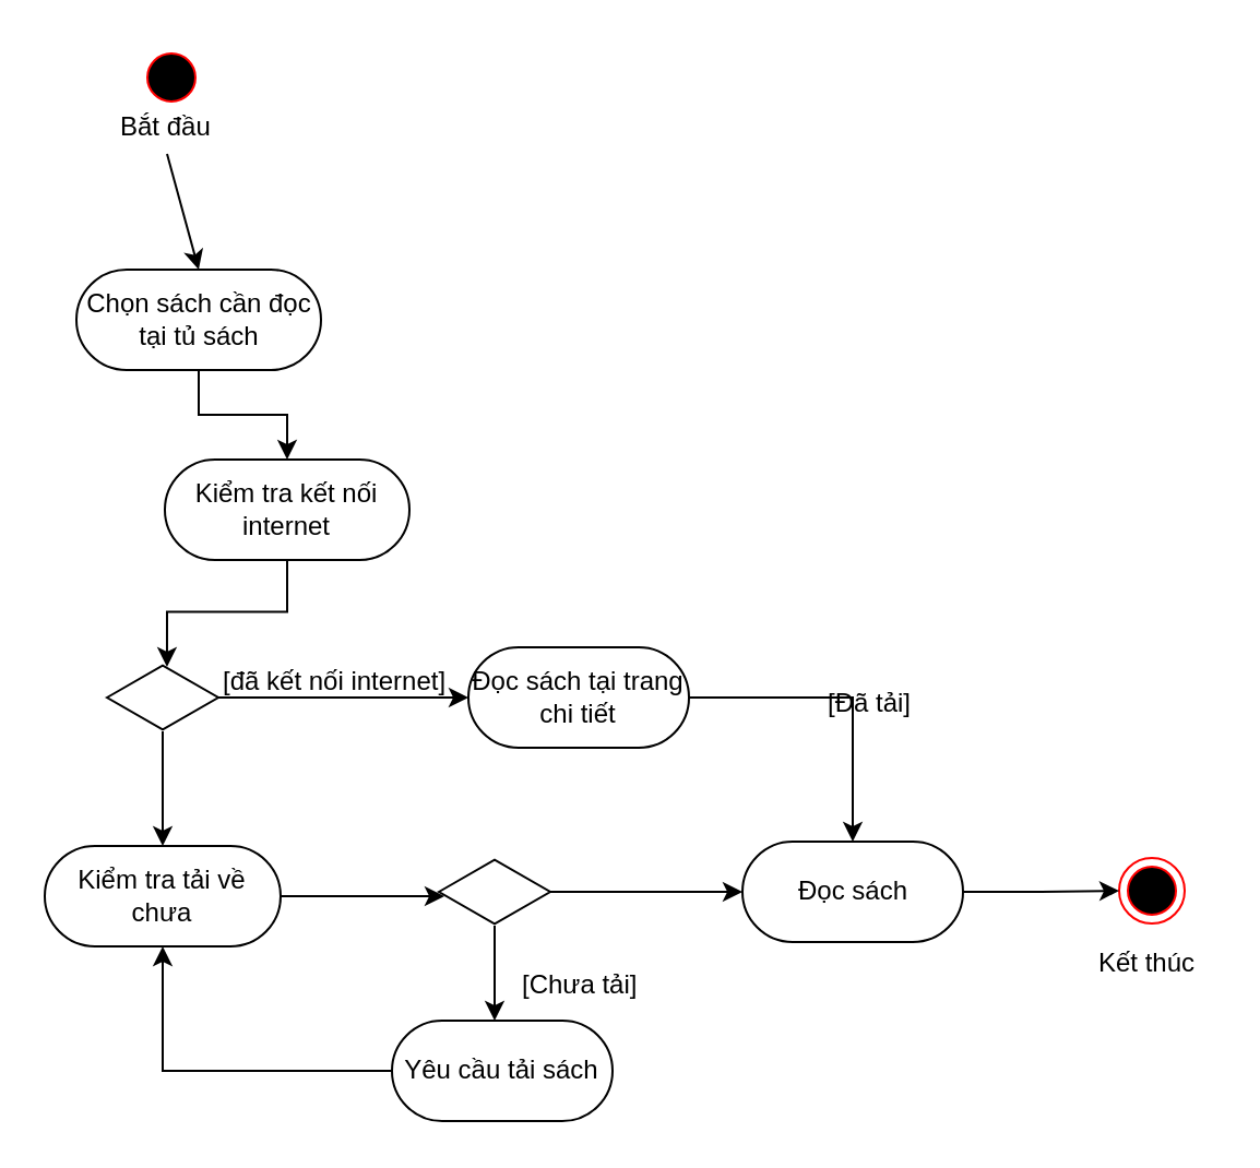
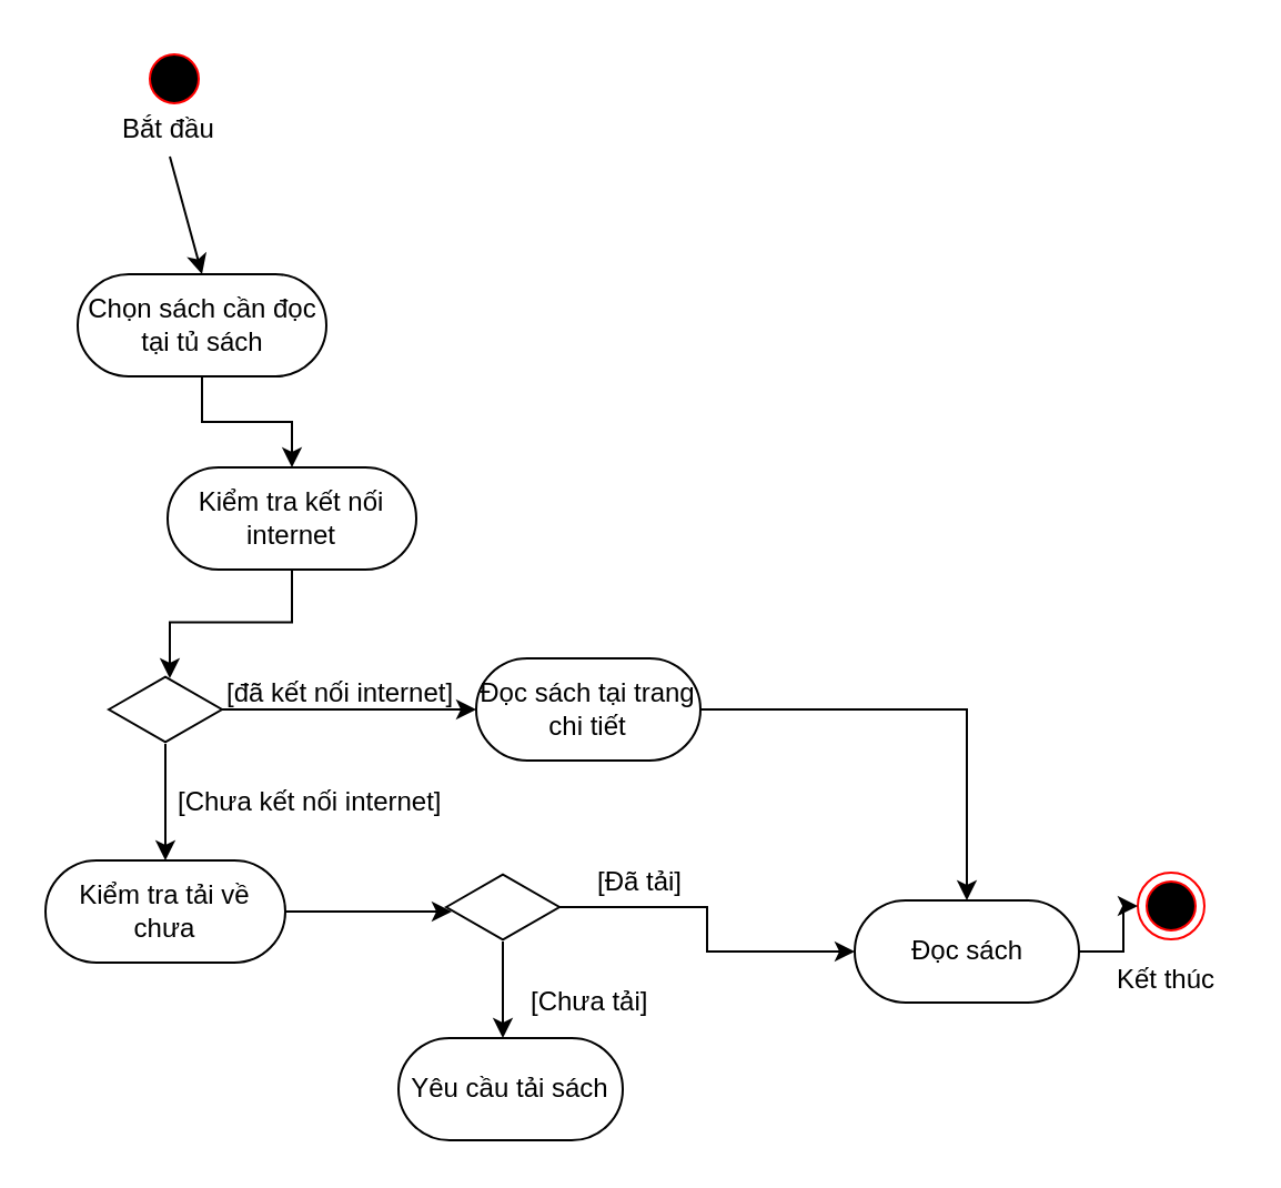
  <mxCell id="0" />
  <mxCell id="1" parent="0" />
  <mxCell id="2" value="băt" style="ellipse;html=1;shape=startState;fillColor=#000000;strokeColor=#ff0000;" vertex="1" parent="1"><mxGeometry x="63" y="20" width="30" height="30" as="geometry" /></mxCell>
  <mxCell id="3" value="" style="ellipse;html=1;shape=endState;fillColor=#000000;strokeColor=#ff0000;" vertex="1" parent="1"><mxGeometry x="512" y="392.5" width="30" height="30" as="geometry" /></mxCell>
  <mxCell id="4" style="edgeStyle=orthogonalEdgeStyle;rounded=0;orthogonalLoop=1;jettySize=auto;html=1;entryX=0.5;entryY=0;entryDx=0;entryDy=0;" edge="1" parent="1" source="5" target="10"><mxGeometry relative="1" as="geometry"><mxPoint x="74" y="215" as="targetPoint" /></mxGeometry></mxCell>
  <mxCell id="5" value="Chọn sách cần đọc tại tủ sách" style="rounded=1;whiteSpace=wrap;html=1;arcSize=50;" vertex="1" parent="1"><mxGeometry x="34.5" y="123" width="112" height="46" as="geometry" /></mxCell>
  <mxCell id="6" style="edgeStyle=orthogonalEdgeStyle;rounded=0;orthogonalLoop=1;jettySize=auto;html=1;entryX=0;entryY=0.5;entryDx=0;entryDy=0;" edge="1" parent="1" source="8" target="12"><mxGeometry relative="1" as="geometry" /></mxCell>
  <mxCell id="7" style="edgeStyle=orthogonalEdgeStyle;rounded=0;orthogonalLoop=1;jettySize=auto;html=1;entryX=0.5;entryY=0;entryDx=0;entryDy=0;" edge="1" parent="1" source="8" target="14"><mxGeometry relative="1" as="geometry" /></mxCell>
  <mxCell id="8" value="" style="html=1;whiteSpace=wrap;aspect=fixed;shape=isoRectangle;" vertex="1" parent="1"><mxGeometry x="48.5" y="303.5" width="51" height="31" as="geometry" /></mxCell>
  <mxCell id="9" style="edgeStyle=orthogonalEdgeStyle;rounded=0;orthogonalLoop=1;jettySize=auto;html=1;entryX=0.539;entryY=0.048;entryDx=0;entryDy=0;entryPerimeter=0;" edge="1" parent="1" source="10" target="8"><mxGeometry relative="1" as="geometry" /></mxCell>
  <mxCell id="10" value="Kiểm tra kết nối internet" style="rounded=1;whiteSpace=wrap;html=1;arcSize=50;" vertex="1" parent="1"><mxGeometry x="75" y="210" width="112" height="46" as="geometry" /></mxCell>
  <mxCell id="11" style="edgeStyle=orthogonalEdgeStyle;rounded=0;orthogonalLoop=1;jettySize=auto;html=1;" edge="1" parent="1" source="12" target="21"><mxGeometry relative="1" as="geometry" /></mxCell>
  <mxCell id="12" value="Đọc sách tại trang chi tiết" style="rounded=1;whiteSpace=wrap;html=1;arcSize=50;" vertex="1" parent="1"><mxGeometry x="214" y="296" width="101" height="46" as="geometry" /></mxCell>
  <mxCell id="13" style="edgeStyle=orthogonalEdgeStyle;rounded=0;orthogonalLoop=1;jettySize=auto;html=1;entryX=0.049;entryY=0.565;entryDx=0;entryDy=0;entryPerimeter=0;" edge="1" parent="1" source="14" target="24"><mxGeometry relative="1" as="geometry" /></mxCell>
  <mxCell id="14" value="Kiểm tra tải về chưa" style="rounded=1;whiteSpace=wrap;html=1;arcSize=50;" vertex="1" parent="1"><mxGeometry x="20" y="387" width="108" height="46" as="geometry" /></mxCell>
  <mxCell id="15" value="[đã kết nối internet]" style="text;html=1;resizable=0;points=[];autosize=1;align=left;verticalAlign=top;spacingTop=-4;" vertex="1" parent="1"><mxGeometry x="99.5" y="301.5" width="112" height="14" as="geometry" /></mxCell>
+ <mxCell id="16" value="[Chưa kết nối internet]" style="text;html=1;resizable=0;points=[];autosize=1;align=left;verticalAlign=top;spacingTop=-4;" vertex="1" parent="1"><mxGeometry x="78" y="351" width="129" height="14" as="geometry" /></mxCell>
  <mxCell id="17" value="Bắt đầu" style="text;html=1;resizable=0;points=[];autosize=1;align=left;verticalAlign=top;spacingTop=-4;" vertex="1" parent="1"><mxGeometry x="52.5" y="48" width="51" height="14" as="geometry" /></mxCell>
  <mxCell id="18" value="" style="endArrow=classic;html=1;entryX=0.5;entryY=0;entryDx=0;entryDy=0;" edge="1" parent="1" target="5"><mxGeometry width="50" height="50" relative="1" as="geometry"><mxPoint x="76" y="70" as="sourcePoint" /><mxPoint x="215" y="-79" as="targetPoint" /></mxGeometry></mxCell>
  <mxCell id="19" value="Kết thúc" style="text;html=1;resizable=0;points=[];autosize=1;align=left;verticalAlign=top;spacingTop=-4;" vertex="1" parent="1"><mxGeometry x="500.5" y="431" width="54" height="14" as="geometry" /></mxCell>
  <mxCell id="20" style="edgeStyle=orthogonalEdgeStyle;rounded=0;orthogonalLoop=1;jettySize=auto;html=1;entryX=0;entryY=0.5;entryDx=0;entryDy=0;" edge="1" parent="1" source="21" target="3"><mxGeometry relative="1" as="geometry" /></mxCell>
- <mxCell id="21" value="Đọc sách" style="rounded=1;whiteSpace=wrap;html=1;arcSize=50;" vertex="1" parent="1"><mxGeometry x="339.5" y="385" width="101" height="46" as="geometry" /></mxCell>
+ <mxCell id="21" value="Đọc sách" style="rounded=1;whiteSpace=wrap;html=1;arcSize=50;" vertex="1" parent="1"><mxGeometry x="384.5" y="405" width="101" height="46" as="geometry" /></mxCell>
  <mxCell id="22" style="edgeStyle=orthogonalEdgeStyle;rounded=0;orthogonalLoop=1;jettySize=auto;html=1;" edge="1" parent="1" source="24" target="21"><mxGeometry relative="1" as="geometry" /></mxCell>
  <mxCell id="23" style="edgeStyle=orthogonalEdgeStyle;rounded=0;orthogonalLoop=1;jettySize=auto;html=1;" edge="1" parent="1" source="24"><mxGeometry relative="1" as="geometry"><mxPoint x="226" y="466.966" as="targetPoint" /></mxGeometry></mxCell>
  <mxCell id="24" value="" style="html=1;whiteSpace=wrap;aspect=fixed;shape=isoRectangle;" vertex="1" parent="1"><mxGeometry x="200.5" y="392.5" width="51" height="31" as="geometry" /></mxCell>
- <mxCell id="25" value="[Đã tải]" style="text;html=1;resizable=0;points=[];autosize=1;align=left;verticalAlign=top;spacingTop=-4;" vertex="1" parent="1"><mxGeometry x="377" y="312" width="48" height="14" as="geometry" /></mxCell>
- <mxCell id="26" style="edgeStyle=orthogonalEdgeStyle;rounded=0;orthogonalLoop=1;jettySize=auto;html=1;entryX=0.5;entryY=1;entryDx=0;entryDy=0;" edge="1" parent="1" source="27" target="14"><mxGeometry relative="1" as="geometry" /></mxCell>
+ <mxCell id="25" value="[Đã tải]" style="text;html=1;resizable=0;points=[];autosize=1;align=left;verticalAlign=top;spacingTop=-4;" vertex="1" parent="1"><mxGeometry x="267" y="387" width="48" height="14" as="geometry" /></mxCell>
  <mxCell id="27" value="Yêu cầu tải sách" style="rounded=1;whiteSpace=wrap;html=1;arcSize=50;" vertex="1" parent="1"><mxGeometry x="179" y="467" width="101" height="46" as="geometry" /></mxCell>
  <mxCell id="28" value="[Chưa tải]" style="text;html=1;resizable=0;points=[];autosize=1;align=left;verticalAlign=top;spacingTop=-4;" vertex="1" parent="1"><mxGeometry x="237" y="441" width="63" height="14" as="geometry" /></mxCell>
